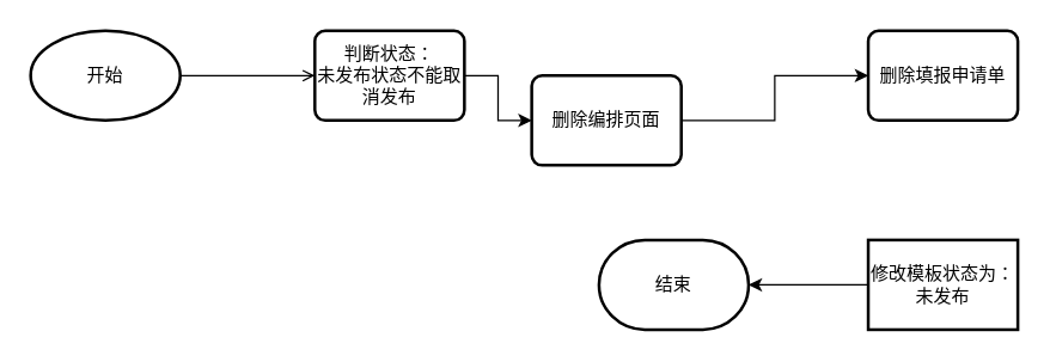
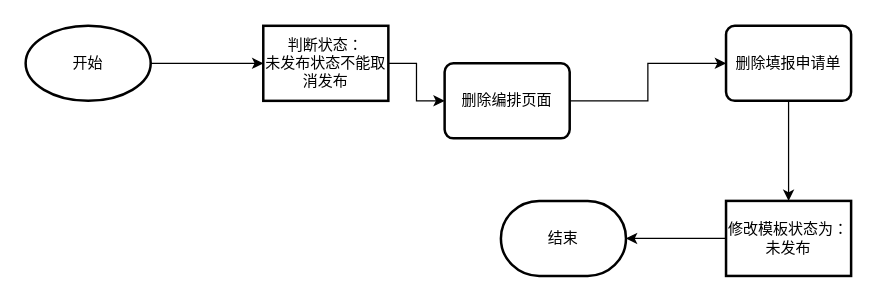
  <mxCell id="0" />
  <mxCell id="1" parent="0" />
- <mxCell id="2" value="" style="edgeStyle=orthogonalEdgeStyle;rounded=0;orthogonalLoop=1;jettySize=auto;html=1;endArrow=open;" edge="1" parent="1" source="3" target="5"><mxGeometry relative="1" as="geometry" /></mxCell>
+ <mxCell id="2" value="" style="edgeStyle=orthogonalEdgeStyle;rounded=0;orthogonalLoop=1;jettySize=auto;html=1;" edge="1" parent="1" source="3" target="5"><mxGeometry relative="1" as="geometry" /></mxCell>
  <mxCell id="3" value="开始" style="strokeWidth=2;html=1;shape=mxgraph.flowchart.start_1;whiteSpace=wrap;" vertex="1" parent="1"><mxGeometry x="20" y="20" width="100" height="60" as="geometry" /></mxCell>
  <mxCell id="4" value="" style="edgeStyle=orthogonalEdgeStyle;rounded=0;orthogonalLoop=1;jettySize=auto;html=1;" edge="1" parent="1" source="5" target="7"><mxGeometry relative="1" as="geometry" /></mxCell>
- <mxCell id="5" value="判断状态：&lt;br&gt;未发布状态不能取消发布" style="rounded=1;whiteSpace=wrap;html=1;absoluteArcSize=1;arcSize=14;strokeWidth=2;" vertex="1" parent="1"><mxGeometry x="210" y="20" width="100" height="60" as="geometry" /></mxCell>
+ <mxCell id="5" value="判断状态：&lt;br&gt;未发布状态不能取消发布" style="whiteSpace=wrap;html=1;absoluteArcSize=1;arcSize=14;strokeWidth=2;rounded=0;" vertex="1" parent="1"><mxGeometry x="210" y="20" width="100" height="60" as="geometry" /></mxCell>
  <mxCell id="6" value="" style="edgeStyle=orthogonalEdgeStyle;rounded=0;orthogonalLoop=1;jettySize=auto;html=1;" edge="1" parent="1" source="7" target="9"><mxGeometry relative="1" as="geometry" /></mxCell>
  <mxCell id="7" value="删除编排页面" style="rounded=1;whiteSpace=wrap;html=1;absoluteArcSize=1;arcSize=14;strokeWidth=2;" vertex="1" parent="1"><mxGeometry x="355" y="50" width="100" height="60" as="geometry" /></mxCell>
+ <mxCell id="8" value="" style="edgeStyle=orthogonalEdgeStyle;rounded=0;orthogonalLoop=1;jettySize=auto;html=1;" edge="1" parent="1" source="9" target="11"><mxGeometry relative="1" as="geometry" /></mxCell>
  <mxCell id="9" value="删除填报申请单" style="rounded=1;whiteSpace=wrap;html=1;absoluteArcSize=1;arcSize=14;strokeWidth=2;" vertex="1" parent="1"><mxGeometry x="580" y="20" width="100" height="60" as="geometry" /></mxCell>
  <mxCell id="10" value="" style="edgeStyle=orthogonalEdgeStyle;rounded=0;orthogonalLoop=1;jettySize=auto;html=1;" edge="1" parent="1" source="11" target="12"><mxGeometry relative="1" as="geometry" /></mxCell>
  <mxCell id="11" value="修改模板状态为：未发布" style="whiteSpace=wrap;html=1;absoluteArcSize=1;arcSize=14;strokeWidth=2;rounded=0;" vertex="1" parent="1"><mxGeometry x="580" y="160" width="100" height="60" as="geometry" /></mxCell>
  <mxCell id="12" value="结束" style="strokeWidth=2;html=1;shape=mxgraph.flowchart.terminator;whiteSpace=wrap;" vertex="1" parent="1"><mxGeometry x="400" y="160" width="100" height="60" as="geometry" /></mxCell>
